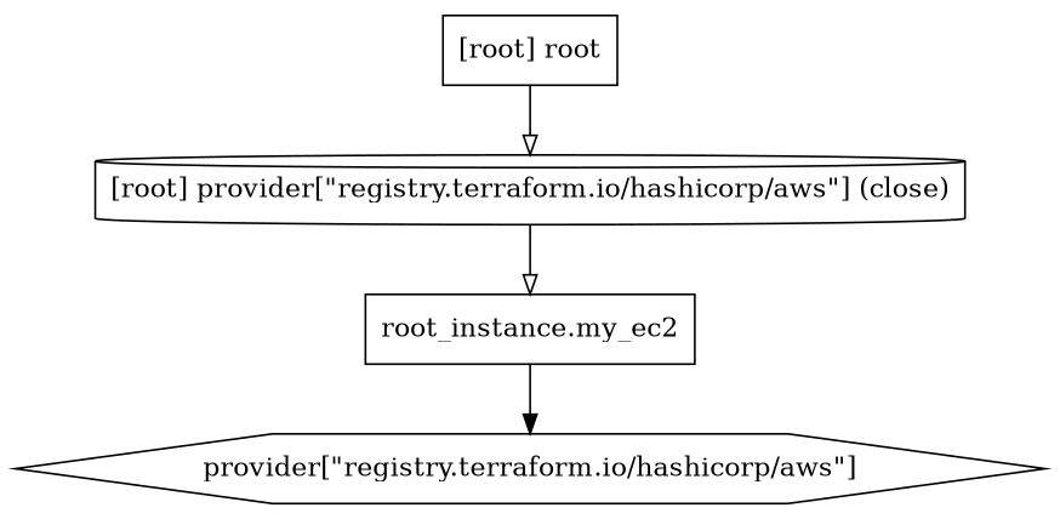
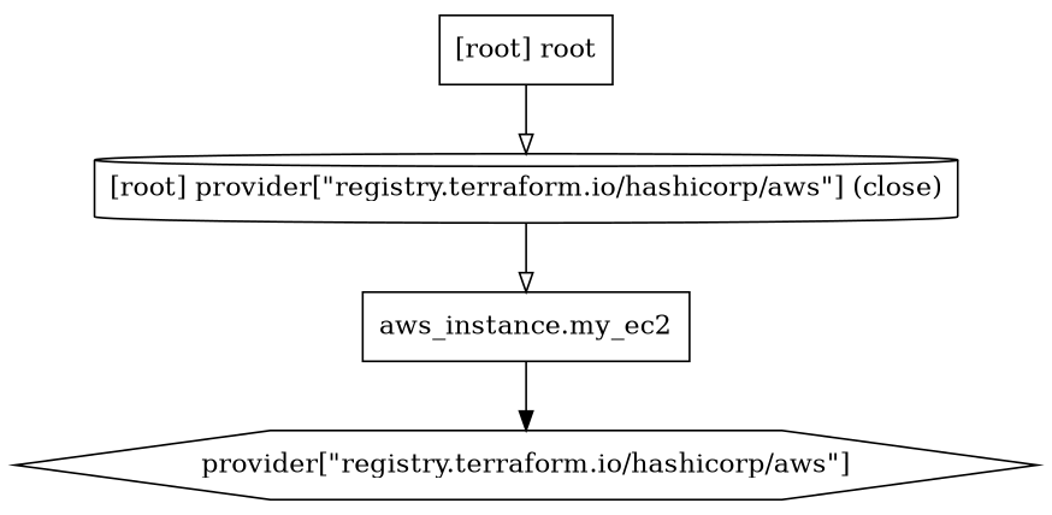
  digraph {
    compound=true
    newrank=true
    node [shape=box]
    edge [arrowhead=onormal]
-   n1 [label="root_instance.my_ec2"]
+   n1 [label="aws_instance.my_ec2"]
    n2 [label="provider[\"registry.terraform.io/hashicorp/aws\"]" shape=hexagon]
    "[root] provider[\"registry.terraform.io/hashicorp/aws\"] (close)" [shape=cylinder]
    "[root] root"
    subgraph sub_1 {
      n1
      n2
      "[root] provider[\"registry.terraform.io/hashicorp/aws\"] (close)"
      "[root] root"
    }
    n1 -> n2 [arrowhead=normal]
    "[root] provider[\"registry.terraform.io/hashicorp/aws\"] (close)" -> n1
    "[root] root" -> "[root] provider[\"registry.terraform.io/hashicorp/aws\"] (close)"
  }
